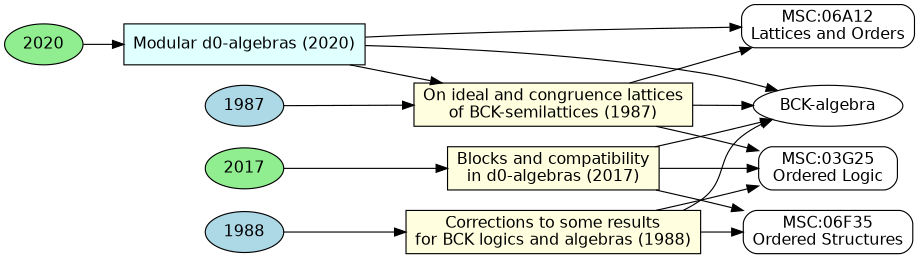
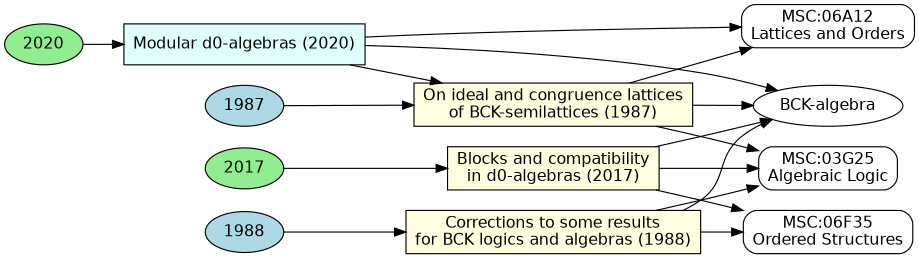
  digraph {
    rankdir=LR
    node [fillcolor=white fontname=Helvetica shape=box style=filled]
    1987 [fillcolor=lightblue shape=ellipse]
    n2 [fillcolor=lightyellow label="On ideal and congruence lattices\nof BCK-semilattices (1987)"]
-   n3 [label="MSC:03G25\nOrdered Logic" style=rounded]
+   n3 [label="MSC:03G25\nAlgebraic Logic" style=rounded]
    n4 [label="BCK-algebra" shape=ellipse]
    n5 [label="MSC:06A12\nLattices and Orders" style=rounded]
    1988 [fillcolor=lightblue shape=ellipse]
    n7 [fillcolor=lightyellow label="Corrections to some results\nfor BCK logics and algebras (1988)"]
    n8 [label="MSC:06F35\nOrdered Structures" style=rounded]
    2017 [fillcolor=lightgreen shape=ellipse]
    n10 [fillcolor=lightyellow label="Blocks and compatibility\nin d0-algebras (2017)"]
    2020 [fillcolor=lightgreen shape=ellipse]
    n12 [fillcolor=lightcyan label="Modular d0-algebras (2020)"]
    1987 -> n2
    n2 -> n3
    n2 -> n4
    n2 -> n5
    1988 -> n7
    n7 -> n3
    n7 -> n4
    n7 -> n8
    2017 -> n10
    n10 -> n3
    n10 -> n4
    n10 -> n8
    2020 -> n12
    n12 -> n2
    n12 -> n4
    n12 -> n5
  }
